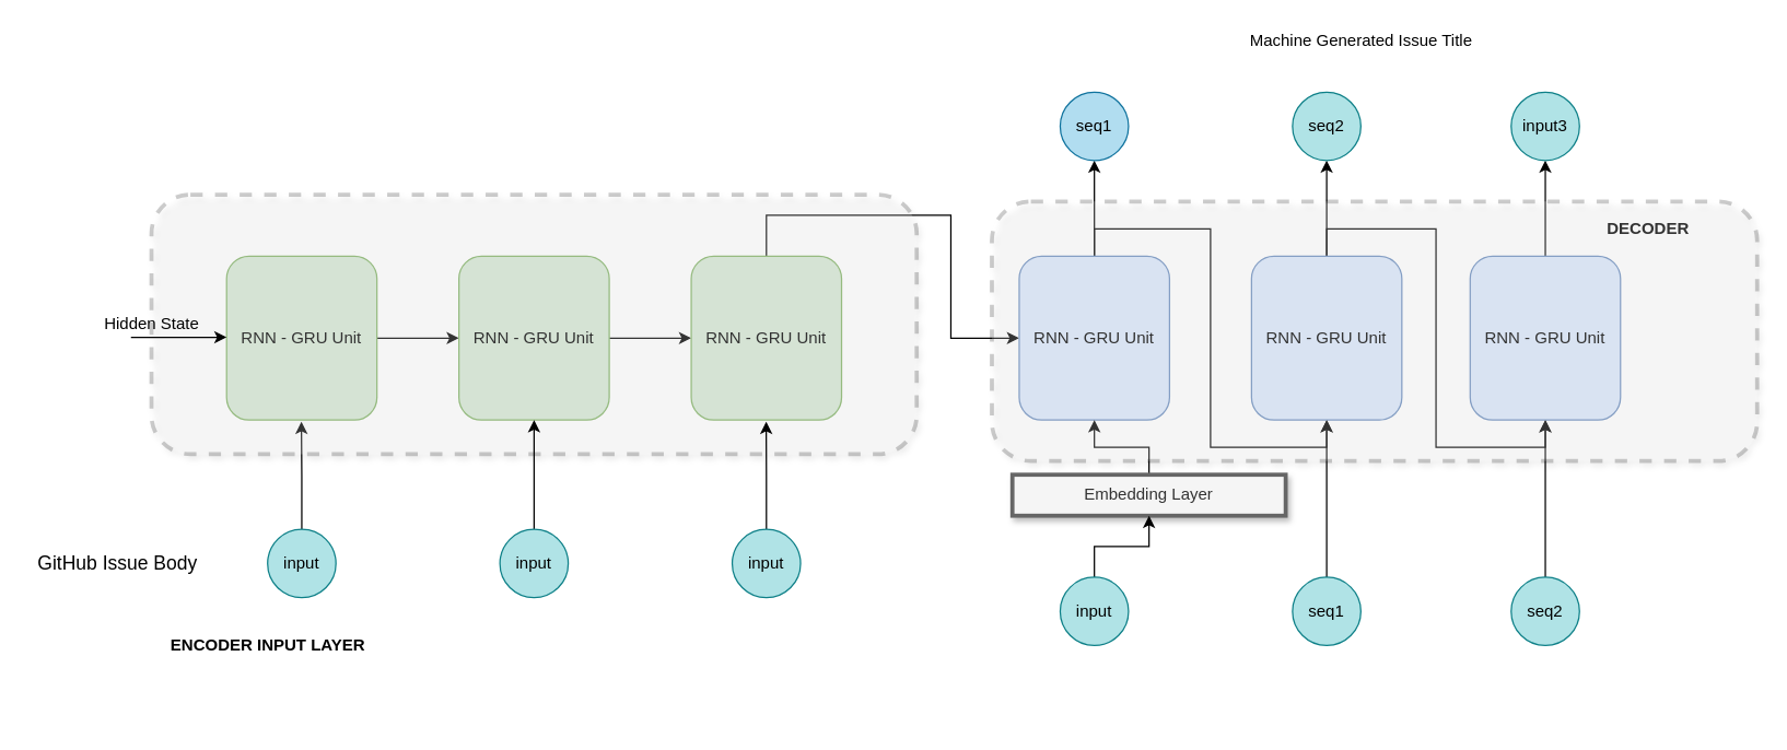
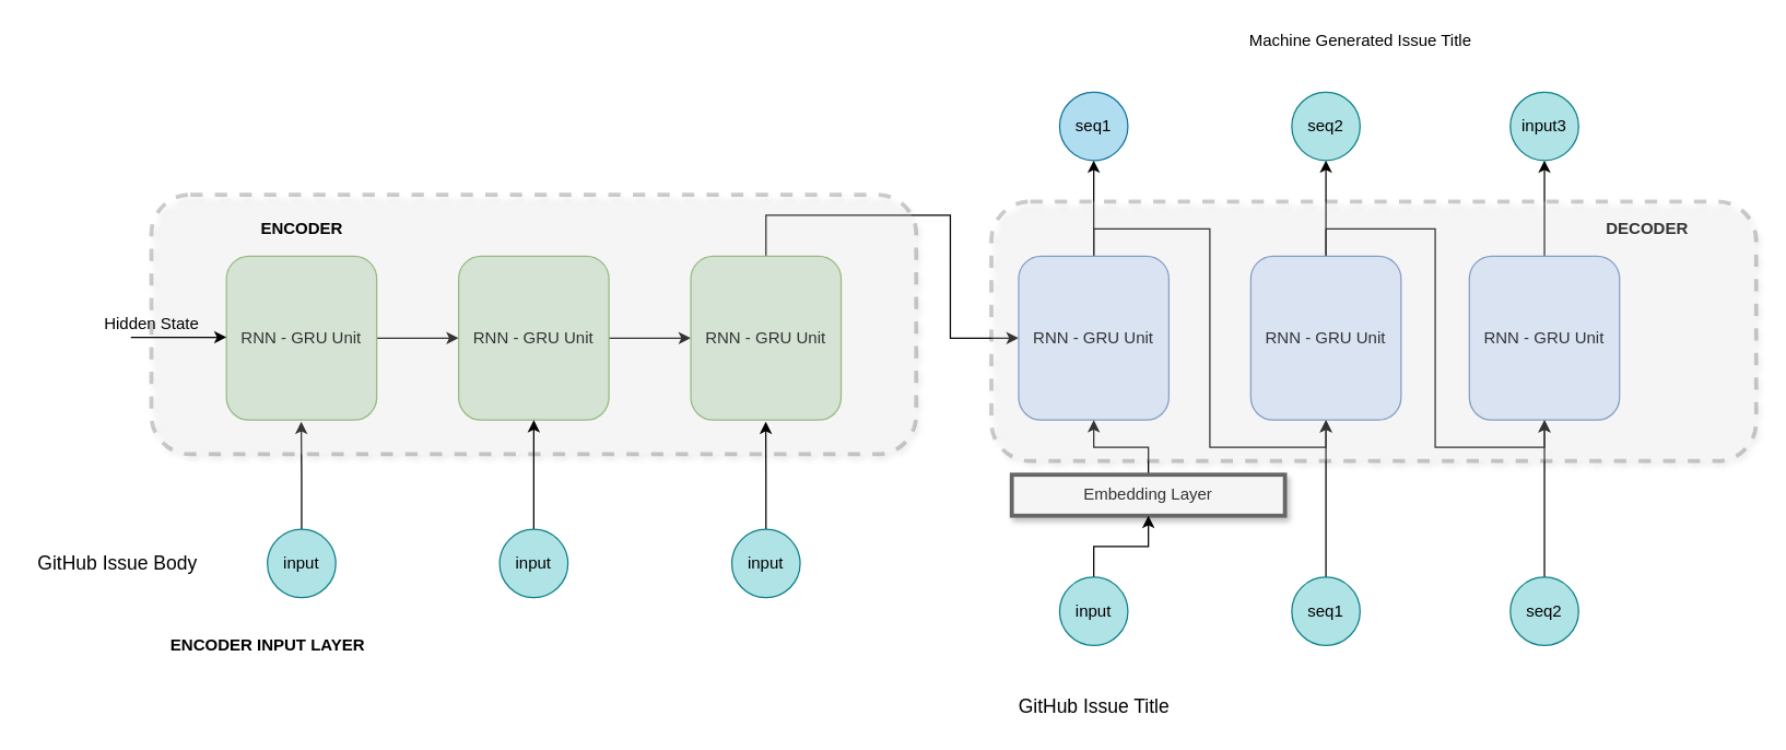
  <mxCell id="0" />
  <mxCell id="1" parent="0" />
  <mxCell id="2" style="edgeStyle=orthogonalEdgeStyle;rounded=0;orthogonalLoop=1;jettySize=auto;html=1;entryX=0;entryY=0.5;entryDx=0;entryDy=0;" edge="1" parent="1" source="3" target="7"><mxGeometry relative="1" as="geometry" /></mxCell>
  <mxCell id="3" value="RNN - GRU Unit" style="rounded=1;whiteSpace=wrap;html=1;fillColor=#d5e8d4;strokeColor=#82b366;" vertex="1" parent="1"><mxGeometry x="165" y="187" width="110" height="120" as="geometry" /></mxCell>
  <mxCell id="4" style="edgeStyle=orthogonalEdgeStyle;rounded=0;orthogonalLoop=1;jettySize=auto;html=1;entryX=0.104;entryY=1.056;entryDx=0;entryDy=0;entryPerimeter=0;" edge="1" parent="1" source="5"><mxGeometry relative="1" as="geometry"><mxPoint x="219.72" y="308.12" as="targetPoint" /></mxGeometry></mxCell>
  <mxCell id="5" value="input" style="ellipse;whiteSpace=wrap;html=1;aspect=fixed;fillColor=#b0e3e6;strokeColor=#0e8088;" vertex="1" parent="1"><mxGeometry x="195" y="387" width="50" height="50" as="geometry" /></mxCell>
  <mxCell id="6" style="edgeStyle=orthogonalEdgeStyle;rounded=0;orthogonalLoop=1;jettySize=auto;html=1;entryX=0;entryY=0.5;entryDx=0;entryDy=0;" edge="1" parent="1" source="7" target="9"><mxGeometry relative="1" as="geometry" /></mxCell>
  <mxCell id="7" value="RNN - GRU Unit" style="rounded=1;whiteSpace=wrap;html=1;fillColor=#d5e8d4;strokeColor=#82b366;" vertex="1" parent="1"><mxGeometry x="335" y="187" width="110" height="120" as="geometry" /></mxCell>
  <mxCell id="8" style="edgeStyle=orthogonalEdgeStyle;rounded=0;orthogonalLoop=1;jettySize=auto;html=1;entryX=0;entryY=0.5;entryDx=0;entryDy=0;" edge="1" parent="1" source="9" target="16"><mxGeometry relative="1" as="geometry"><Array as="points"><mxPoint x="560" y="157" /><mxPoint x="695" y="157" /><mxPoint x="695" y="247" /></Array></mxGeometry></mxCell>
  <mxCell id="9" value="RNN - GRU Unit" style="rounded=1;whiteSpace=wrap;html=1;fillColor=#d5e8d4;strokeColor=#82b366;" vertex="1" parent="1"><mxGeometry x="505" y="187" width="110" height="120" as="geometry" /></mxCell>
  <mxCell id="10" value="" style="rounded=1;whiteSpace=wrap;html=1;shadow=1;strokeWidth=3;dashed=1;opacity=20;noLabel=1;fontColor=none;labelBackgroundColor=none;" vertex="1" parent="1"><mxGeometry x="110" y="142" width="560" height="190" as="geometry" /></mxCell>
+ <mxCell id="11" value="&lt;b&gt;ENCODER&lt;/b&gt;" style="text;html=1;align=center;verticalAlign=middle;resizable=0;points=[];autosize=1;" vertex="1" parent="1"><mxGeometry x="180" y="157" width="80" height="20" as="geometry" /></mxCell>
  <mxCell id="12" value="&lt;b&gt;ENCODER INPUT LAYER&lt;/b&gt;" style="text;html=1;align=center;verticalAlign=middle;resizable=0;points=[];autosize=1;" vertex="1" parent="1"><mxGeometry x="115" y="462" width="160" height="20" as="geometry" /></mxCell>
  <mxCell id="13" value="&lt;font style=&quot;font-size: 14px&quot;&gt;GitHub Issue Body&lt;/font&gt;" style="text;html=1;align=center;verticalAlign=middle;resizable=0;points=[];autosize=1;" vertex="1" parent="1"><mxGeometry x="20" y="402" width="130" height="20" as="geometry" /></mxCell>
  <mxCell id="14" style="edgeStyle=orthogonalEdgeStyle;rounded=0;orthogonalLoop=1;jettySize=auto;html=1;entryX=0.5;entryY=1;entryDx=0;entryDy=0;" edge="1" parent="1" source="16" target="30"><mxGeometry relative="1" as="geometry" /></mxCell>
  <mxCell id="15" style="edgeStyle=orthogonalEdgeStyle;rounded=0;orthogonalLoop=1;jettySize=auto;html=1;entryX=0.5;entryY=1;entryDx=0;entryDy=0;fontColor=none;" edge="1" parent="1" source="16" target="19"><mxGeometry relative="1" as="geometry"><Array as="points"><mxPoint x="800" y="167" /><mxPoint x="885" y="167" /><mxPoint x="885" y="327" /><mxPoint x="970" y="327" /></Array></mxGeometry></mxCell>
  <mxCell id="16" value="RNN - GRU Unit" style="rounded=1;whiteSpace=wrap;html=1;fillColor=#dae8fc;strokeColor=#6c8ebf;" vertex="1" parent="1"><mxGeometry x="745" y="187" width="110" height="120" as="geometry" /></mxCell>
  <mxCell id="17" style="edgeStyle=orthogonalEdgeStyle;rounded=0;orthogonalLoop=1;jettySize=auto;html=1;entryX=0.5;entryY=1;entryDx=0;entryDy=0;" edge="1" parent="1" source="19" target="31"><mxGeometry relative="1" as="geometry" /></mxCell>
  <mxCell id="18" style="edgeStyle=orthogonalEdgeStyle;rounded=0;orthogonalLoop=1;jettySize=auto;html=1;entryX=0.5;entryY=1;entryDx=0;entryDy=0;fontColor=none;" edge="1" parent="1" source="19" target="21"><mxGeometry relative="1" as="geometry"><Array as="points"><mxPoint x="970" y="167" /><mxPoint x="1050" y="167" /><mxPoint x="1050" y="327" /><mxPoint x="1130" y="327" /></Array></mxGeometry></mxCell>
  <mxCell id="19" value="RNN - GRU Unit" style="rounded=1;whiteSpace=wrap;html=1;fillColor=#dae8fc;strokeColor=#6c8ebf;" vertex="1" parent="1"><mxGeometry x="915" y="187" width="110" height="120" as="geometry" /></mxCell>
  <mxCell id="20" style="edgeStyle=orthogonalEdgeStyle;rounded=0;orthogonalLoop=1;jettySize=auto;html=1;entryX=0.5;entryY=1;entryDx=0;entryDy=0;" edge="1" parent="1" source="21" target="32"><mxGeometry relative="1" as="geometry" /></mxCell>
  <mxCell id="21" value="RNN - GRU Unit" style="rounded=1;whiteSpace=wrap;html=1;fillColor=#dae8fc;strokeColor=#6c8ebf;" vertex="1" parent="1"><mxGeometry x="1075" y="187" width="110" height="120" as="geometry" /></mxCell>
  <mxCell id="22" value="&lt;b&gt;DECODER&lt;/b&gt;" style="text;html=1;align=center;verticalAlign=middle;resizable=0;points=[];autosize=1;" vertex="1" parent="1"><mxGeometry x="1165" y="157" width="80" height="20" as="geometry" /></mxCell>
  <mxCell id="23" style="edgeStyle=orthogonalEdgeStyle;rounded=0;orthogonalLoop=1;jettySize=auto;html=1;entryX=0.5;entryY=1;entryDx=0;entryDy=0;" edge="1" parent="1" source="24"><mxGeometry relative="1" as="geometry"><mxPoint x="390" y="307" as="targetPoint" /></mxGeometry></mxCell>
  <mxCell id="24" value="input" style="ellipse;whiteSpace=wrap;html=1;aspect=fixed;fillColor=#b0e3e6;strokeColor=#0e8088;" vertex="1" parent="1"><mxGeometry x="365" y="387" width="50" height="50" as="geometry" /></mxCell>
  <mxCell id="25" style="edgeStyle=orthogonalEdgeStyle;rounded=0;orthogonalLoop=1;jettySize=auto;html=1;entryX=0.895;entryY=1.056;entryDx=0;entryDy=0;entryPerimeter=0;" edge="1" parent="1" source="26"><mxGeometry relative="1" as="geometry"><mxPoint x="559.85" y="308.12" as="targetPoint" /></mxGeometry></mxCell>
  <mxCell id="26" value="input" style="ellipse;whiteSpace=wrap;html=1;aspect=fixed;fillColor=#b0e3e6;strokeColor=#0e8088;" vertex="1" parent="1"><mxGeometry x="535" y="387" width="50" height="50" as="geometry" /></mxCell>
  <mxCell id="27" style="edgeStyle=orthogonalEdgeStyle;rounded=0;orthogonalLoop=1;jettySize=auto;html=1;exitX=0.5;exitY=1;exitDx=0;exitDy=0;" edge="1" parent="1"><mxGeometry relative="1" as="geometry"><mxPoint x="390" y="307" as="sourcePoint" /><mxPoint x="390" y="307" as="targetPoint" /></mxGeometry></mxCell>
  <mxCell id="28" style="edgeStyle=orthogonalEdgeStyle;rounded=0;orthogonalLoop=1;jettySize=auto;html=1;entryX=0.5;entryY=1;entryDx=0;entryDy=0;" edge="1" parent="1" source="29" target="16"><mxGeometry relative="1" as="geometry" /></mxCell>
  <mxCell id="29" value="Embedding Layer" style="rounded=0;whiteSpace=wrap;html=1;shadow=1;strokeWidth=3;fillColor=#f5f5f5;strokeColor=#666666;fontColor=#333333;" vertex="1" parent="1"><mxGeometry x="740" y="347" width="200" height="30" as="geometry" /></mxCell>
  <mxCell id="30" value="seq1" style="ellipse;whiteSpace=wrap;html=1;aspect=fixed;fillColor=#b1ddf0;strokeColor=#10739e;" vertex="1" parent="1"><mxGeometry x="775" y="67" width="50" height="50" as="geometry" /></mxCell>
  <mxCell id="31" value="seq2" style="ellipse;whiteSpace=wrap;html=1;aspect=fixed;fillColor=#b0e3e6;strokeColor=#0e8088;" vertex="1" parent="1"><mxGeometry x="945" y="67" width="50" height="50" as="geometry" /></mxCell>
  <mxCell id="32" value="input3" style="ellipse;whiteSpace=wrap;html=1;aspect=fixed;fillColor=#b0e3e6;strokeColor=#0e8088;" vertex="1" parent="1"><mxGeometry x="1105" y="67" width="50" height="50" as="geometry" /></mxCell>
  <mxCell id="33" style="edgeStyle=orthogonalEdgeStyle;rounded=0;orthogonalLoop=1;jettySize=auto;html=1;entryX=0.5;entryY=1;entryDx=0;entryDy=0;" edge="1" parent="1" source="34" target="19"><mxGeometry relative="1" as="geometry" /></mxCell>
  <mxCell id="34" value="seq1" style="ellipse;whiteSpace=wrap;html=1;aspect=fixed;fillColor=#b0e3e6;strokeColor=#0e8088;" vertex="1" parent="1"><mxGeometry x="945" y="422" width="50" height="50" as="geometry" /></mxCell>
  <mxCell id="35" style="edgeStyle=orthogonalEdgeStyle;rounded=0;orthogonalLoop=1;jettySize=auto;html=1;entryX=0.5;entryY=1;entryDx=0;entryDy=0;" edge="1" parent="1" source="36" target="21"><mxGeometry relative="1" as="geometry" /></mxCell>
  <mxCell id="36" value="seq2" style="ellipse;whiteSpace=wrap;html=1;aspect=fixed;fillColor=#b0e3e6;strokeColor=#0e8088;" vertex="1" parent="1"><mxGeometry x="1105" y="422" width="50" height="50" as="geometry" /></mxCell>
  <mxCell id="37" value="" style="endArrow=classic;html=1;" edge="1" parent="1"><mxGeometry width="50" height="50" relative="1" as="geometry"><mxPoint y="246.41" as="sourcePoint" x="95" /><mxPoint x="165" y="246.41" as="targetPoint" /></mxGeometry></mxCell>
  <mxCell id="38" value="Hidden State" style="text;html=1;align=center;verticalAlign=middle;resizable=0;points=[];autosize=1;" vertex="1" parent="1"><mxGeometry x="70" y="227" width="80" height="20" as="geometry" /></mxCell>
  <mxCell id="39" style="edgeStyle=orthogonalEdgeStyle;rounded=0;orthogonalLoop=1;jettySize=auto;html=1;entryX=0.5;entryY=1;entryDx=0;entryDy=0;" edge="1" parent="1" source="40" target="29"><mxGeometry relative="1" as="geometry" /></mxCell>
  <mxCell id="40" value="input" style="ellipse;whiteSpace=wrap;html=1;aspect=fixed;fillColor=#b0e3e6;strokeColor=#0e8088;" vertex="1" parent="1"><mxGeometry x="775" y="422" width="50" height="50" as="geometry" /></mxCell>
+ <mxCell id="41" value="&lt;font style=&quot;font-size: 14px&quot;&gt;GitHub Issue Title&lt;/font&gt;" style="text;html=1;align=center;verticalAlign=middle;resizable=0;points=[];autosize=1;" vertex="1" parent="1"><mxGeometry x="735" y="507" width="130" height="20" as="geometry" /></mxCell>
  <mxCell id="42" value="" style="rounded=1;whiteSpace=wrap;html=1;shadow=1;strokeWidth=3;dashed=1;opacity=20;noLabel=1;fontColor=none;labelBackgroundColor=none;" vertex="1" parent="1"><mxGeometry x="725" y="147" width="560" height="190" as="geometry" /></mxCell>
  <mxCell id="43" value="Machine Generated Issue Title" style="text;html=1;align=center;verticalAlign=middle;resizable=0;points=[];autosize=1;fontColor=none;" vertex="1" parent="1"><mxGeometry x="905" y="20" width="180" height="20" as="geometry" /></mxCell>
